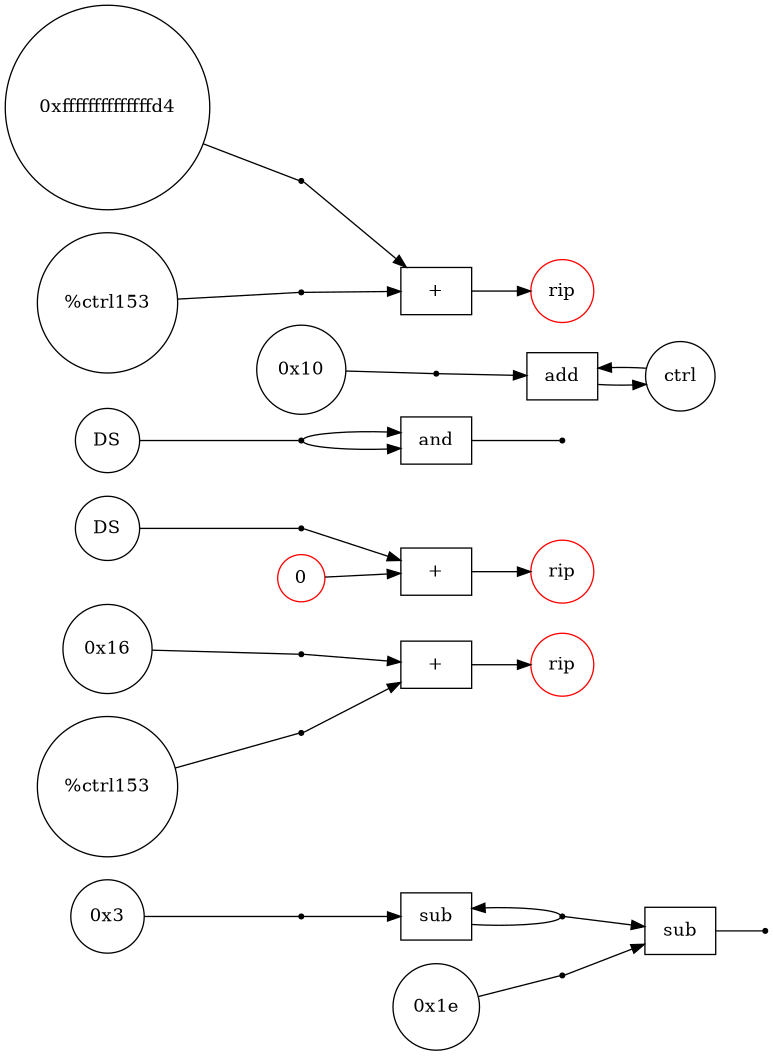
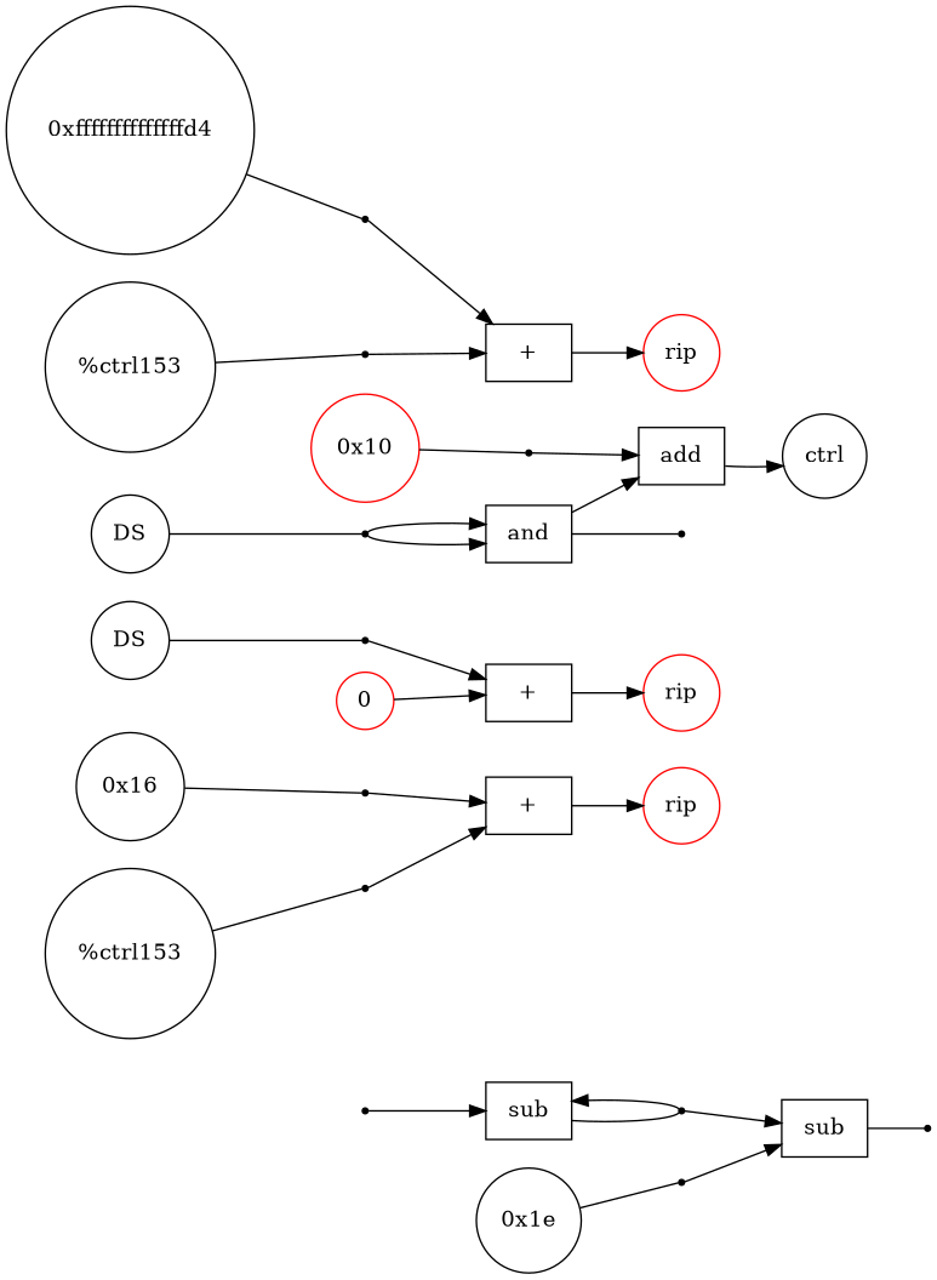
  digraph {
    fontname="DejaVu Serif"
    rankdir=LR
    node [fontname="DejaVu Serif" shape=circle]
    edge [fontname="DejaVu Serif"]
-   n1 [label="0x3"]
    n2 [label=t1 shape=point]
    n3 [label=sub shape=box]
    n4 [label=rax shape=point]
    n5 [label=sub shape=box]
    n6 [label=t0 shape=point]
    n7 [label="0x1e"]
    n8 [label=t1 shape=point]
    n9 [label=t1 shape=point]
    n10 [label="+" shape=box]
    n11 [color=red label=rip]
    n12 [label="%ctrl153"]
    n13 [label="0x16"]
    n14 [label=t2 shape=point]
    n15 [label=DS]
    n16 [label=t1 shape=point]
    n17 [label="+" shape=box]
    n18 [color=red label=rip]
    n19 [color=red label=0]
-   n20 [label="0x10"]
+   n20 [label="0x10" color=red]
    n21 [label=t1 shape=point]
    n22 [label=add shape=box]
    n23 [label=ctrl]
    n24 [label=DS]
    n25 [label=rax shape=point]
    n26 [label=and shape=box]
    n27 [label=t0 shape=point]
    n28 [label=t1 shape=point]
    n29 [label="+" shape=box]
    n30 [color=red label=rip]
    n31 [label="%ctrl153"]
    n32 [label="0xffffffffffffffd4"]
    n33 [label=t2 shape=point]
-   n1 -> n2 [dir=none]
    n2 -> n3
    n3 -> n4 [dir=none]
    n4 -> n3
    n4 -> n5
    n5 -> n6 [dir=none]
    n7 -> n8 [dir=none]
    n8 -> n5
    n9 -> n10
    n10 -> n11
    n12 -> n9 [dir=none]
    n13 -> n14 [dir=none]
    n14 -> n10
    n15 -> n16 [dir=none]
    n16 -> n17
    n17 -> n18
    n19 -> n17
    n20 -> n21 [dir=none]
    n21 -> n22
    n22 -> n23
-   n23 -> n22
+   n26 -> n22
    n24 -> n25 [dir=none]
    n25 -> n26
    n25 -> n26
    n26 -> n27 [dir=none]
    n28 -> n29
    n29 -> n30
    n31 -> n28 [dir=none]
    n32 -> n33 [dir=none]
    n33 -> n29
  }
